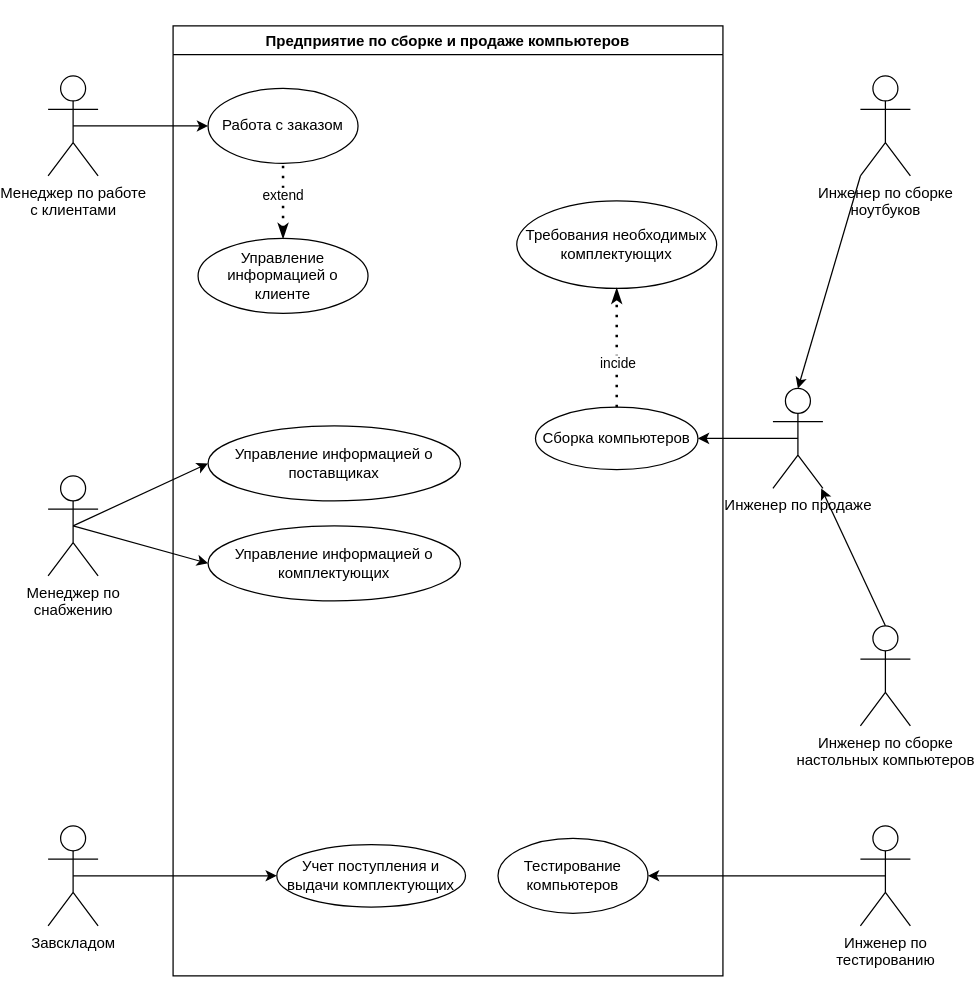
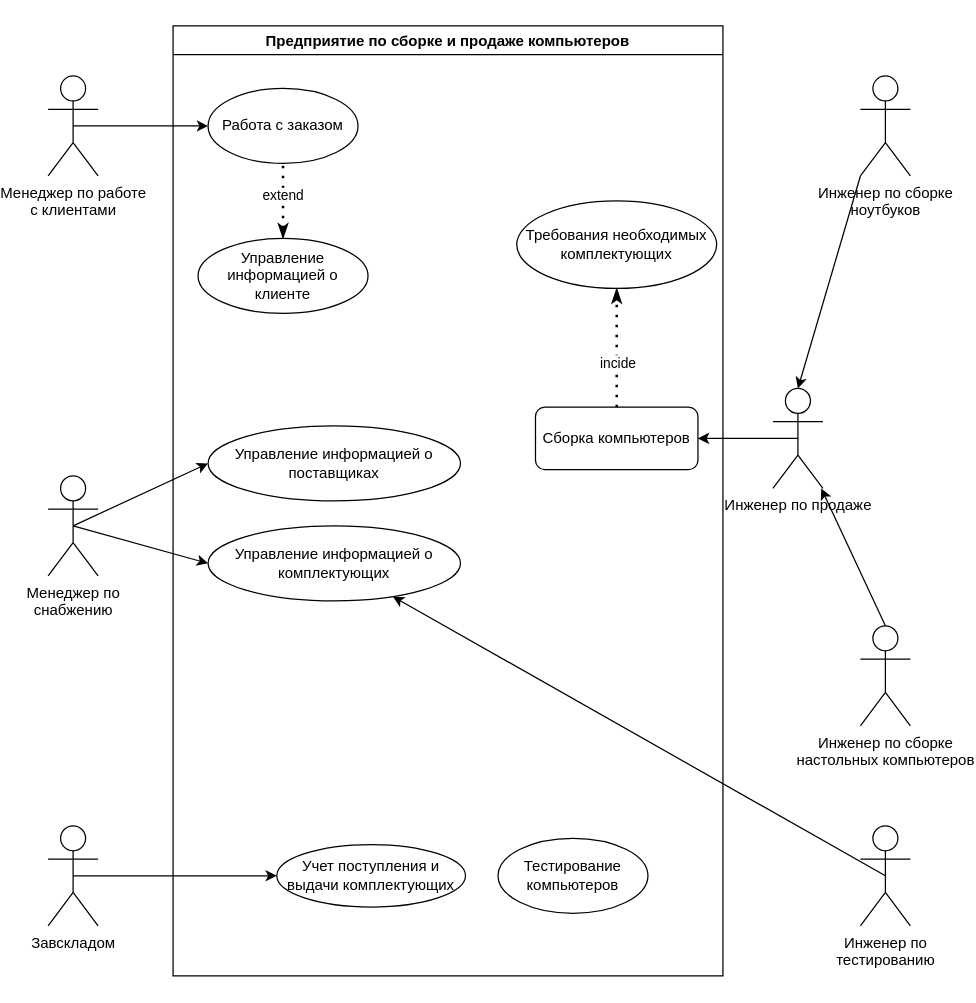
  <mxCell id="0" />
  <mxCell id="1" parent="0" />
  <mxCell id="2" value="Менеджер по работе &lt;br&gt;с клиентами" style="shape=umlActor;verticalLabelPosition=bottom;verticalAlign=top;html=1;outlineConnect=0;" parent="1" vertex="1"><mxGeometry x="20" y="60" width="40" height="80" as="geometry" /></mxCell>
  <mxCell id="3" value="Менеджер по &lt;br&gt;снабжению" style="shape=umlActor;verticalLabelPosition=bottom;verticalAlign=top;html=1;outlineConnect=0;" parent="1" vertex="1"><mxGeometry x="20" y="380" width="40" height="80" as="geometry" /></mxCell>
  <mxCell id="4" value="Инженер по сборке &lt;br&gt;настольных компьютеров" style="shape=umlActor;verticalLabelPosition=bottom;verticalAlign=top;html=1;outlineConnect=0;" parent="1" vertex="1"><mxGeometry x="670" y="500" width="40" height="80" as="geometry" /></mxCell>
  <mxCell id="5" value="Инженер по сборке &lt;br&gt;ноутбуков" style="shape=umlActor;verticalLabelPosition=bottom;verticalAlign=top;html=1;outlineConnect=0;" parent="1" vertex="1"><mxGeometry x="670" y="60" width="40" height="80" as="geometry" /></mxCell>
  <mxCell id="6" value="Инженер по &lt;br&gt;тестированию" style="shape=umlActor;verticalLabelPosition=bottom;verticalAlign=top;html=1;outlineConnect=0;" parent="1" vertex="1"><mxGeometry x="670" y="660" width="40" height="80" as="geometry" /></mxCell>
  <mxCell id="7" value="Завскладом" style="shape=umlActor;verticalLabelPosition=bottom;verticalAlign=top;html=1;outlineConnect=0;" parent="1" vertex="1"><mxGeometry x="20" y="660" width="40" height="80" as="geometry" /></mxCell>
  <mxCell id="8" value="Работа с заказом" style="ellipse;whiteSpace=wrap;html=1;" parent="1" vertex="1"><mxGeometry x="148" y="70" width="120" height="60" as="geometry" /></mxCell>
  <mxCell id="9" value="Управление информацией о клиенте" style="ellipse;whiteSpace=wrap;html=1;" parent="1" vertex="1"><mxGeometry x="140" y="190" width="136" height="60" as="geometry" /></mxCell>
  <mxCell id="10" value="" style="endArrow=classic;html=1;rounded=0;exitX=0.5;exitY=0.5;exitDx=0;exitDy=0;exitPerimeter=0;entryX=0;entryY=0.5;entryDx=0;entryDy=0;" parent="1" source="2" target="8" edge="1"><mxGeometry width="50" height="50" relative="1" as="geometry"><mxPoint x="330" y="400" as="sourcePoint" /><mxPoint x="380" y="350" as="targetPoint" /></mxGeometry></mxCell>
  <mxCell id="11" value="" style="endArrow=none;dashed=1;html=1;dashPattern=1 3;strokeWidth=2;rounded=0;startArrow=classicThin;startFill=1;entryX=0.5;entryY=1;entryDx=0;entryDy=0;exitX=0.5;exitY=0;exitDx=0;exitDy=0;" parent="1" source="9" target="8" edge="1"><mxGeometry width="50" height="50" relative="1" as="geometry"><mxPoint x="330" y="400" as="sourcePoint" /><mxPoint x="380" y="350" as="targetPoint" /></mxGeometry></mxCell>
  <mxCell id="12" value="extend" style="edgeLabel;html=1;align=center;verticalAlign=middle;resizable=0;points=[];" parent="11" vertex="1" connectable="0"><mxGeometry x="0.162" y="1" relative="1" as="geometry"><mxPoint as="offset" /></mxGeometry></mxCell>
  <mxCell id="13" value="Управление информацией о поставщиках" style="ellipse;whiteSpace=wrap;html=1;" parent="1" vertex="1"><mxGeometry x="148" y="340" width="202" height="60" as="geometry" /></mxCell>
  <mxCell id="14" value="Инженер по продаже" style="shape=umlActor;verticalLabelPosition=bottom;verticalAlign=top;html=1;outlineConnect=0;" parent="1" vertex="1"><mxGeometry x="600" y="310" width="40" height="80" as="geometry" /></mxCell>
  <mxCell id="15" value="" style="endArrow=classic;html=1;rounded=0;exitX=0.5;exitY=0;exitDx=0;exitDy=0;exitPerimeter=0;" parent="1" source="4" target="14" edge="1"><mxGeometry width="50" height="50" relative="1" as="geometry"><mxPoint x="330" y="500" as="sourcePoint" /><mxPoint x="640" y="410" as="targetPoint" /></mxGeometry></mxCell>
  <mxCell id="16" value="" style="endArrow=classic;html=1;rounded=0;entryX=0.5;entryY=0;entryDx=0;entryDy=0;entryPerimeter=0;exitX=0;exitY=1;exitDx=0;exitDy=0;exitPerimeter=0;" parent="1" source="5" target="14" edge="1"><mxGeometry width="50" height="50" relative="1" as="geometry"><mxPoint x="330" y="300" as="sourcePoint" /><mxPoint x="380" y="250" as="targetPoint" /></mxGeometry></mxCell>
- <mxCell id="17" value="Сборка компьютеров" style="ellipse;whiteSpace=wrap;html=1;" parent="1" vertex="1"><mxGeometry x="410" y="325" width="130" height="50" as="geometry" /></mxCell>
+ <mxCell id="17" value="Сборка компьютеров" style="whiteSpace=wrap;html=1;rounded=1;" parent="1" vertex="1"><mxGeometry x="410" y="325" width="130" height="50" as="geometry" /></mxCell>
  <mxCell id="18" value="" style="endArrow=classic;html=1;rounded=0;entryX=1;entryY=0.5;entryDx=0;entryDy=0;exitX=0.5;exitY=0.5;exitDx=0;exitDy=0;exitPerimeter=0;" parent="1" source="14" target="17" edge="1"><mxGeometry width="50" height="50" relative="1" as="geometry"><mxPoint x="330" y="400" as="sourcePoint" /><mxPoint x="380" y="350" as="targetPoint" /></mxGeometry></mxCell>
  <mxCell id="19" value="" style="endArrow=classic;html=1;rounded=0;exitX=0.5;exitY=0.5;exitDx=0;exitDy=0;exitPerimeter=0;entryX=0;entryY=0.5;entryDx=0;entryDy=0;" parent="1" source="3" target="13" edge="1"><mxGeometry width="50" height="50" relative="1" as="geometry"><mxPoint x="330" y="500" as="sourcePoint" /><mxPoint x="380" y="450" as="targetPoint" /></mxGeometry></mxCell>
  <mxCell id="20" value="Управление информацией о комплектующих" style="ellipse;whiteSpace=wrap;html=1;" parent="1" vertex="1"><mxGeometry x="148" y="420" width="202" height="60" as="geometry" /></mxCell>
  <mxCell id="21" value="" style="endArrow=classic;html=1;rounded=0;entryX=0;entryY=0.5;entryDx=0;entryDy=0;" parent="1" target="20" edge="1"><mxGeometry width="50" height="50" relative="1" as="geometry"><mxPoint x="40" y="420" as="sourcePoint" /><mxPoint x="380" y="330" as="targetPoint" /></mxGeometry></mxCell>
  <mxCell id="22" value="Требования необходимых комплектующих" style="ellipse;whiteSpace=wrap;html=1;" parent="1" vertex="1"><mxGeometry x="395" y="160" width="160" height="70" as="geometry" /></mxCell>
  <mxCell id="23" value="" style="endArrow=classicThin;dashed=1;html=1;dashPattern=1 3;strokeWidth=2;rounded=0;exitX=0.5;exitY=0;exitDx=0;exitDy=0;entryX=0.5;entryY=1;entryDx=0;entryDy=0;endFill=1;" parent="1" source="17" target="22" edge="1"><mxGeometry width="50" height="50" relative="1" as="geometry"><mxPoint x="330" y="170" as="sourcePoint" /><mxPoint x="380" y="120" as="targetPoint" /></mxGeometry></mxCell>
  <mxCell id="24" value="incide" style="edgeLabel;html=1;align=center;verticalAlign=middle;resizable=0;points=[];" parent="23" vertex="1" connectable="0"><mxGeometry x="-0.242" relative="1" as="geometry"><mxPoint as="offset" /></mxGeometry></mxCell>
  <mxCell id="25" value="Предприятие по сборке и продаже компьютеров" style="swimlane;" parent="1" vertex="1"><mxGeometry x="120" y="20" width="440" height="760" as="geometry" /></mxCell>
  <mxCell id="26" value="Тестирование компьютеров" style="ellipse;whiteSpace=wrap;html=1;" parent="25" vertex="1"><mxGeometry x="260" y="650" width="120" height="60" as="geometry" /></mxCell>
  <mxCell id="27" value="Учет поступления и выдачи комплектующих" style="ellipse;whiteSpace=wrap;html=1;" parent="25" vertex="1"><mxGeometry x="83" y="655" width="151" height="50" as="geometry" /></mxCell>
- <mxCell id="28" value="" style="endArrow=classic;html=1;rounded=0;exitX=0.5;exitY=0.5;exitDx=0;exitDy=0;exitPerimeter=0;entryX=1;entryY=0.5;entryDx=0;entryDy=0;" parent="1" source="6" target="26" edge="1"><mxGeometry width="50" height="50" relative="1" as="geometry"><mxPoint x="330" y="460" as="sourcePoint" /><mxPoint x="380" y="410" as="targetPoint" /></mxGeometry></mxCell>
+ <mxCell id="28" value="" style="endArrow=classic;html=1;rounded=0;exitX=0.5;exitY=0.5;exitDx=0;exitDy=0;exitPerimeter=0;" parent="1" source="6" target="20" edge="1"><mxGeometry width="50" height="50" relative="1" as="geometry"><mxPoint x="330" y="460" as="sourcePoint" /><mxPoint x="380" y="410" as="targetPoint" /></mxGeometry></mxCell>
  <mxCell id="29" value="" style="endArrow=classic;html=1;rounded=0;exitX=0.5;exitY=0.5;exitDx=0;exitDy=0;exitPerimeter=0;entryX=0;entryY=0.5;entryDx=0;entryDy=0;" parent="1" source="7" target="27" edge="1"><mxGeometry width="50" height="50" relative="1" as="geometry"><mxPoint x="330" y="440" as="sourcePoint" /><mxPoint x="380" y="390" as="targetPoint" /></mxGeometry></mxCell>
